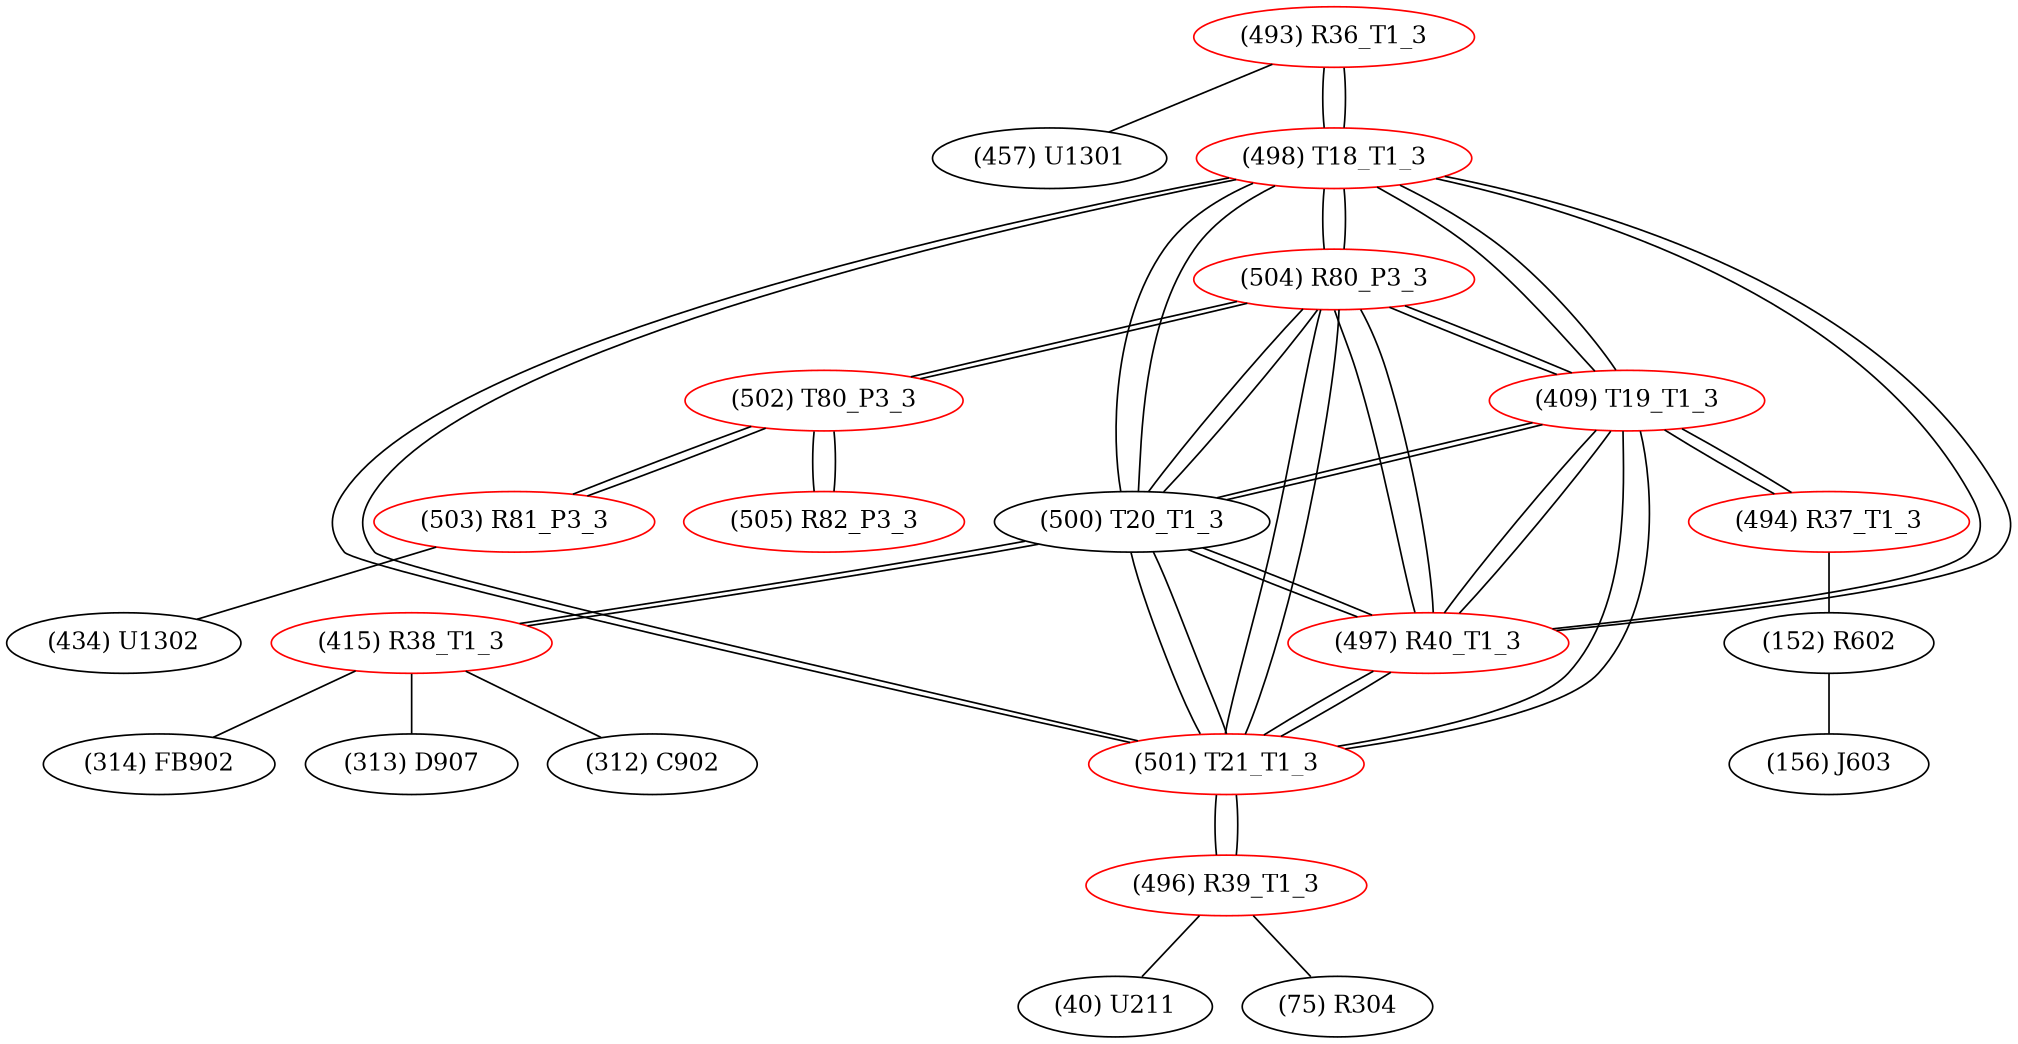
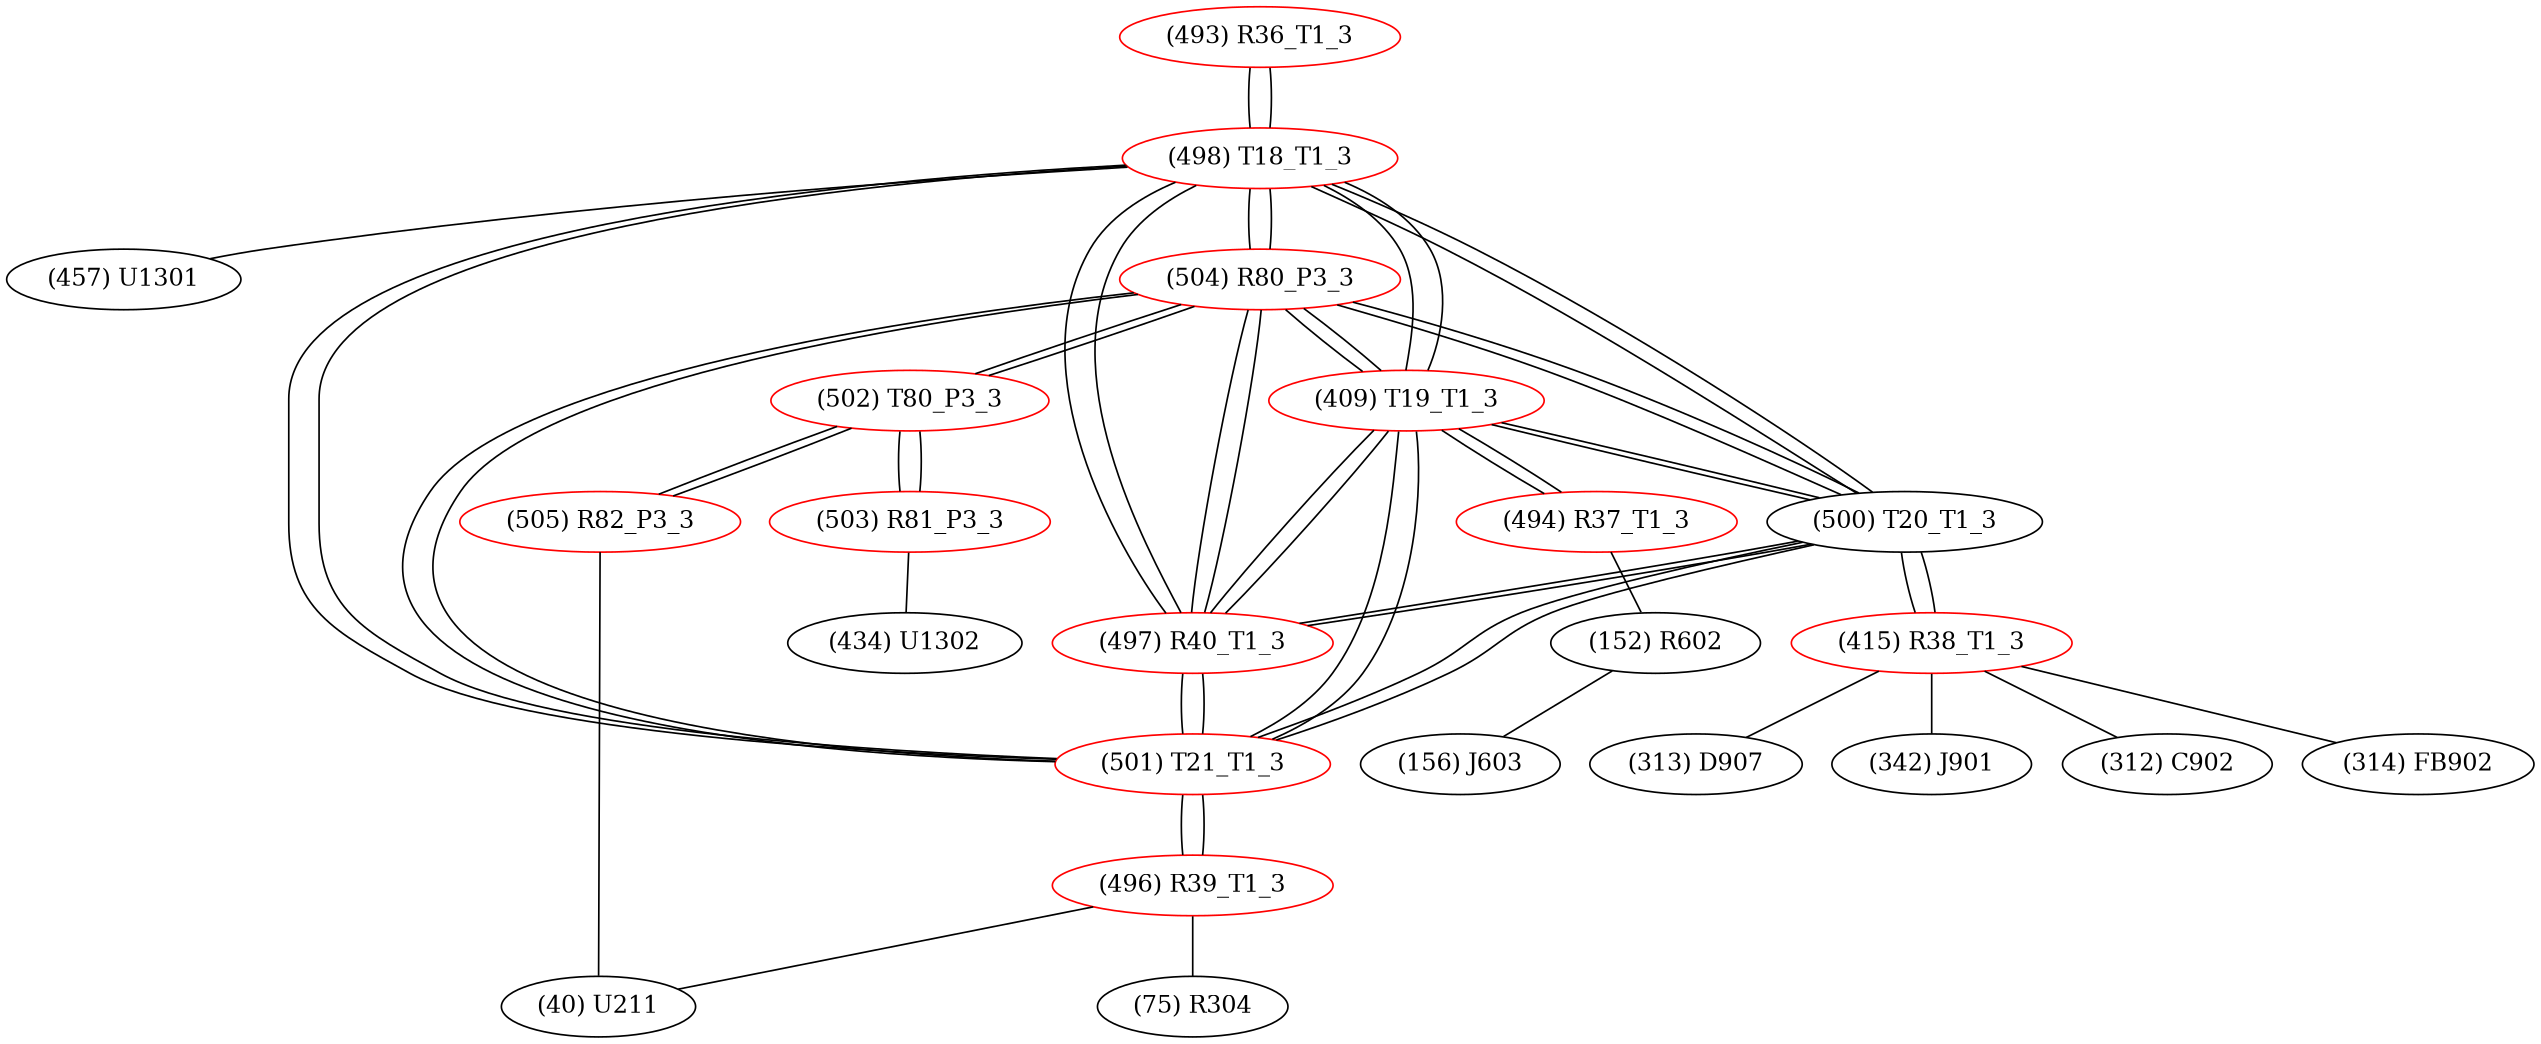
  graph {
    node [color=red]
    n1 [label="(493) R36_T1_3"]
    n2 [label="(457) U1301" color=""]
    n3 [label="(498) T18_T1_3"]
    n4 [label="(409) T19_T1_3"]
    n5 [color=black label="(500) T20_T1_3"]
    n6 [label="(501) T21_T1_3"]
    n7 [label="(497) R40_T1_3"]
    n8 [label="(504) R80_P3_3"]
    n9 [label="(494) R37_T1_3"]
    n10 [label="(415) R38_T1_3"]
    n11 [label="(496) R39_T1_3"]
    n12 [label="(502) T80_P3_3"]
    n13 [label="(152) R602" color=""]
    n14 [label="(156) J603" color=""]
    n15 [label="(312) C902" color=""]
    n16 [label="(314) FB902" color=""]
    n17 [label="(313) D907" color=""]
+   n18 [label="(342) J901" color=""]
    n19 [label="(40) U211" color=""]
    n20 [label="(75) R304" color=""]
    n21 [label="(503) R81_P3_3"]
    n22 [label="(505) R82_P3_3"]
    n23 [label="(434) U1302" color=""]
-   n1 -- n2
+   n3 -- n2
    n1 -- n3
    n3 -- n1
    n3 -- n4
    n3 -- n5
    n3 -- n6
    n3 -- n7
    n3 -- n8
    n4 -- n3
    n4 -- n5
    n4 -- n6
    n4 -- n7
    n4 -- n8
    n4 -- n9
    n5 -- n3
    n5 -- n4
    n5 -- n6
    n5 -- n7
    n5 -- n8
    n5 -- n10
    n6 -- n3
    n6 -- n4
    n6 -- n5
    n6 -- n7
    n6 -- n8
    n6 -- n11
    n7 -- n3
    n7 -- n4
    n7 -- n5
    n7 -- n6
    n7 -- n8
    n8 -- n3
    n8 -- n4
    n8 -- n5
    n8 -- n6
    n8 -- n7
    n8 -- n12
    n9 -- n4
    n9 -- n13
    n10 -- n5
    n10 -- n15
    n10 -- n16
    n10 -- n17
+   n10 -- n18
    n11 -- n6
    n11 -- n19
    n11 -- n20
    n12 -- n8
    n12 -- n21
    n12 -- n22
    n13 -- n14
    n21 -- n12
    n21 -- n23
    n22 -- n12
+   n22 -- n19
  }
